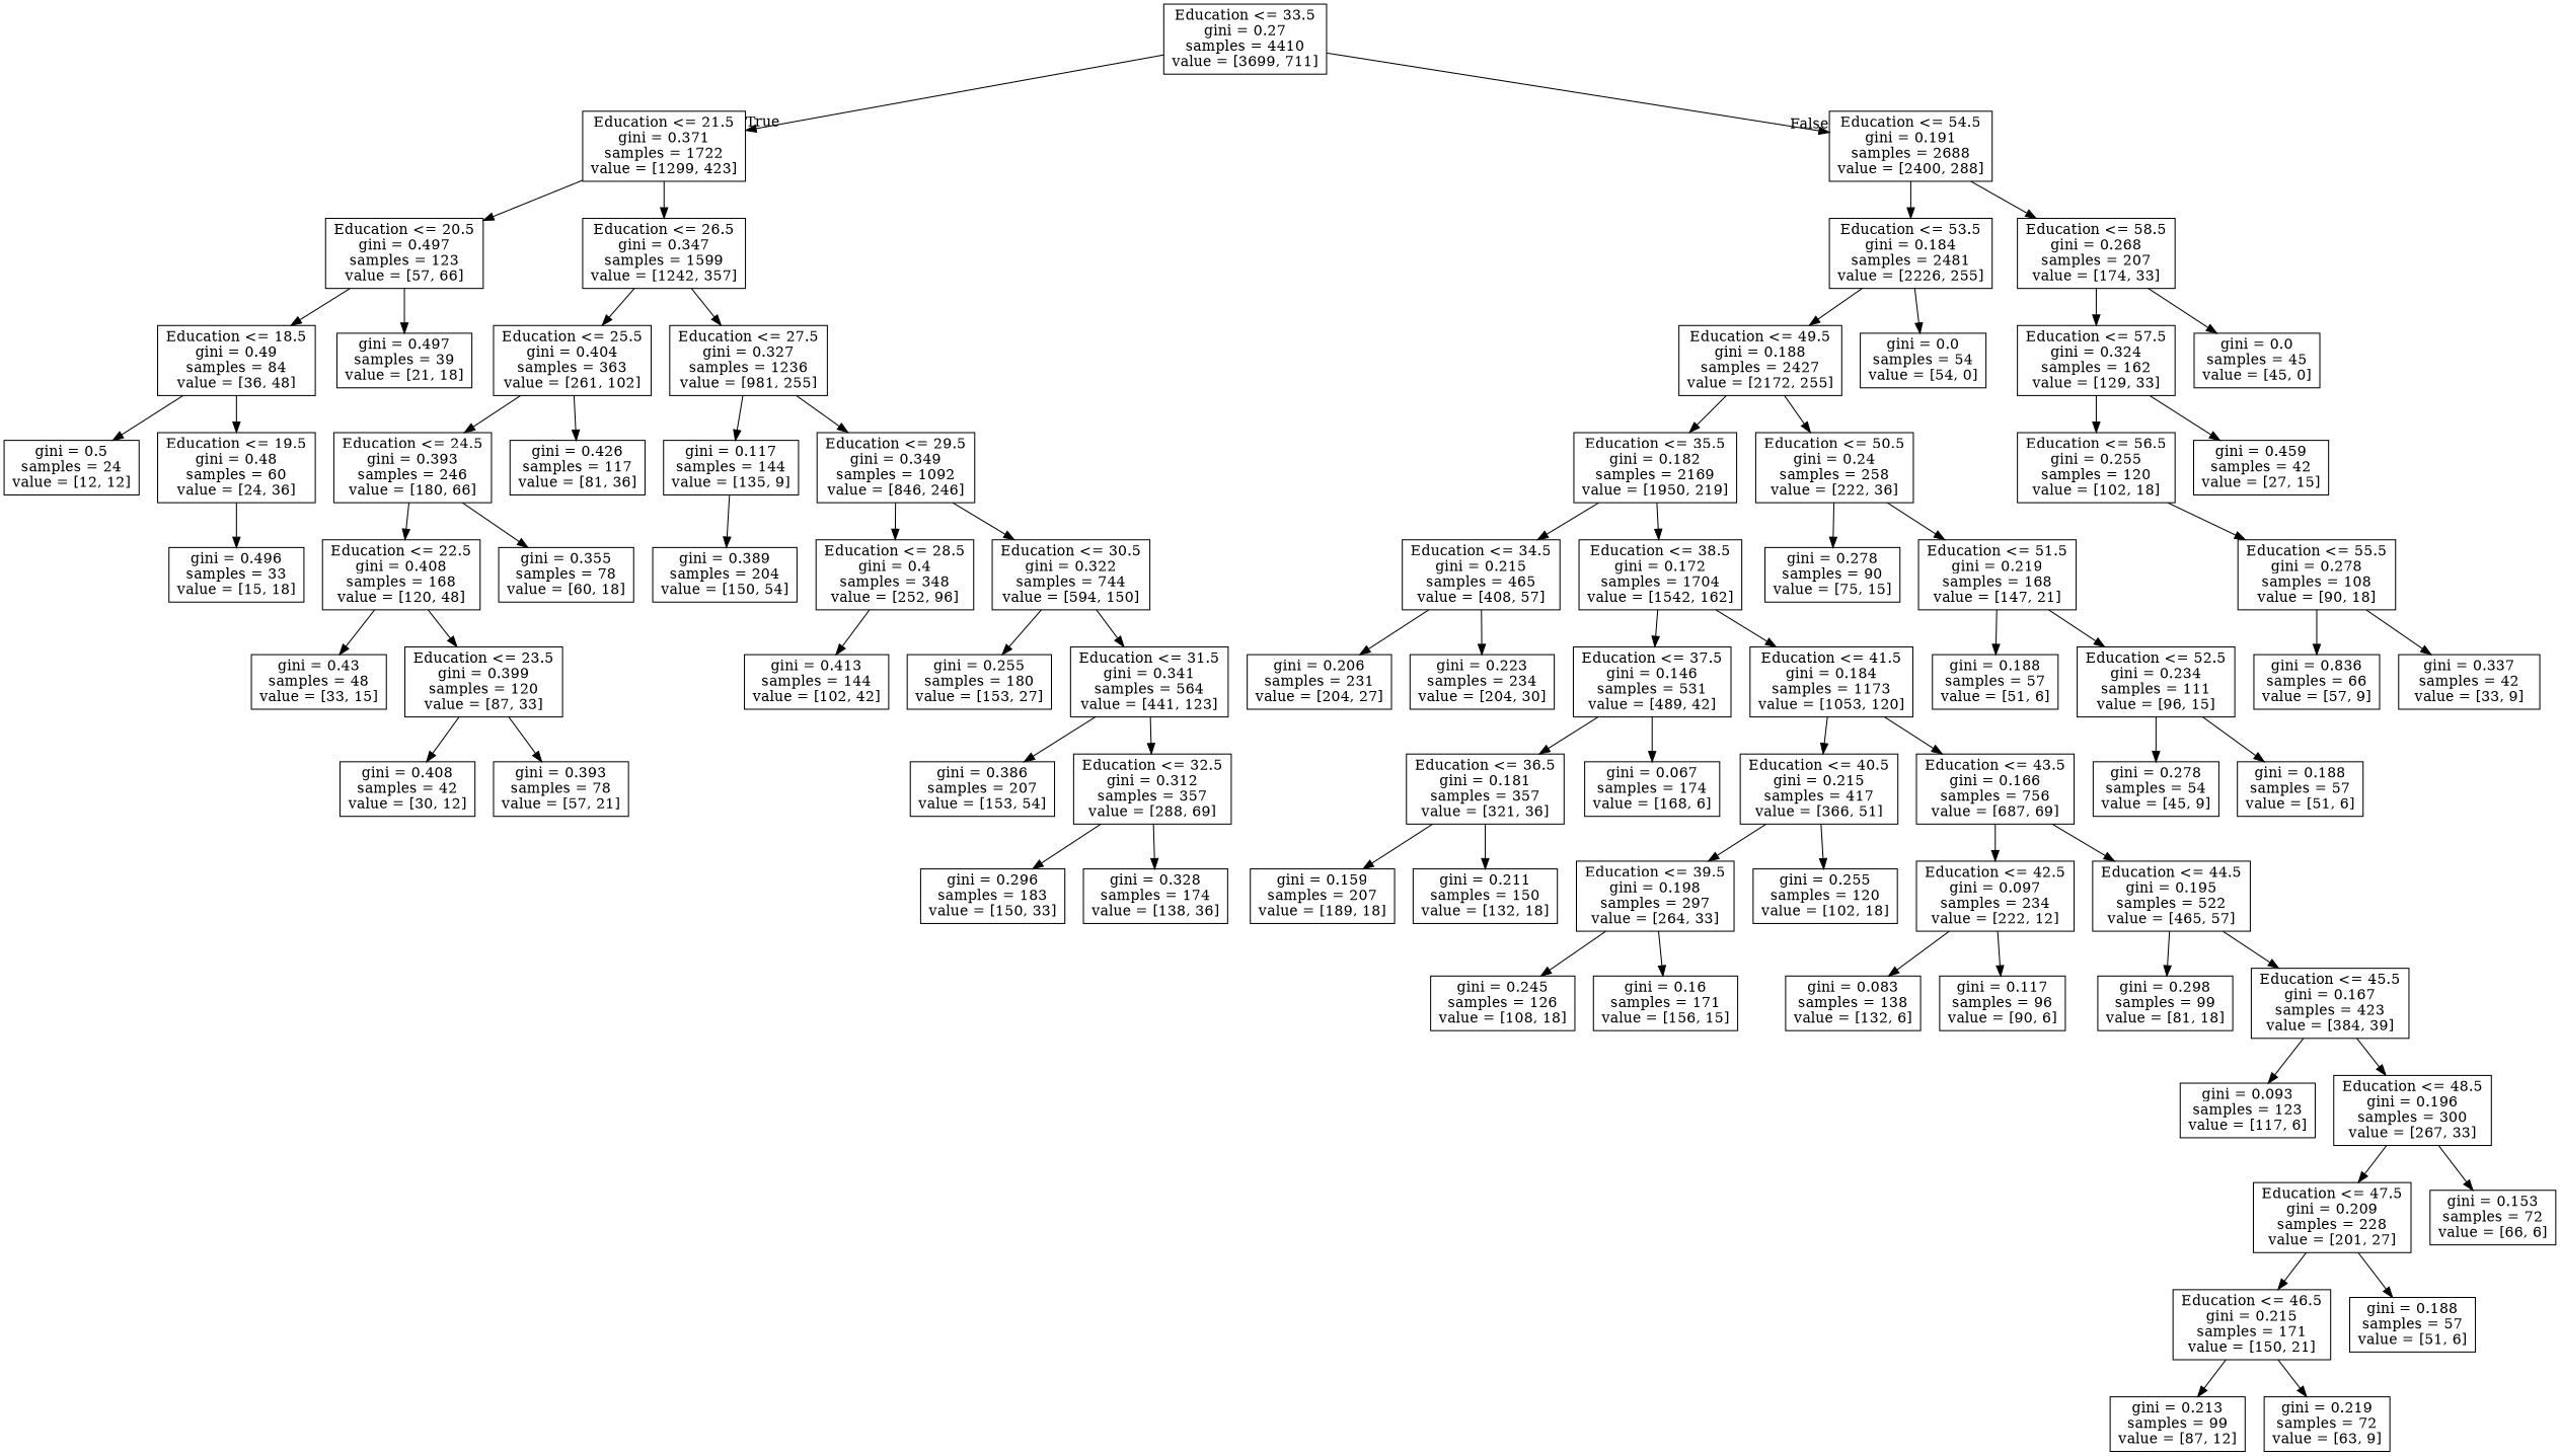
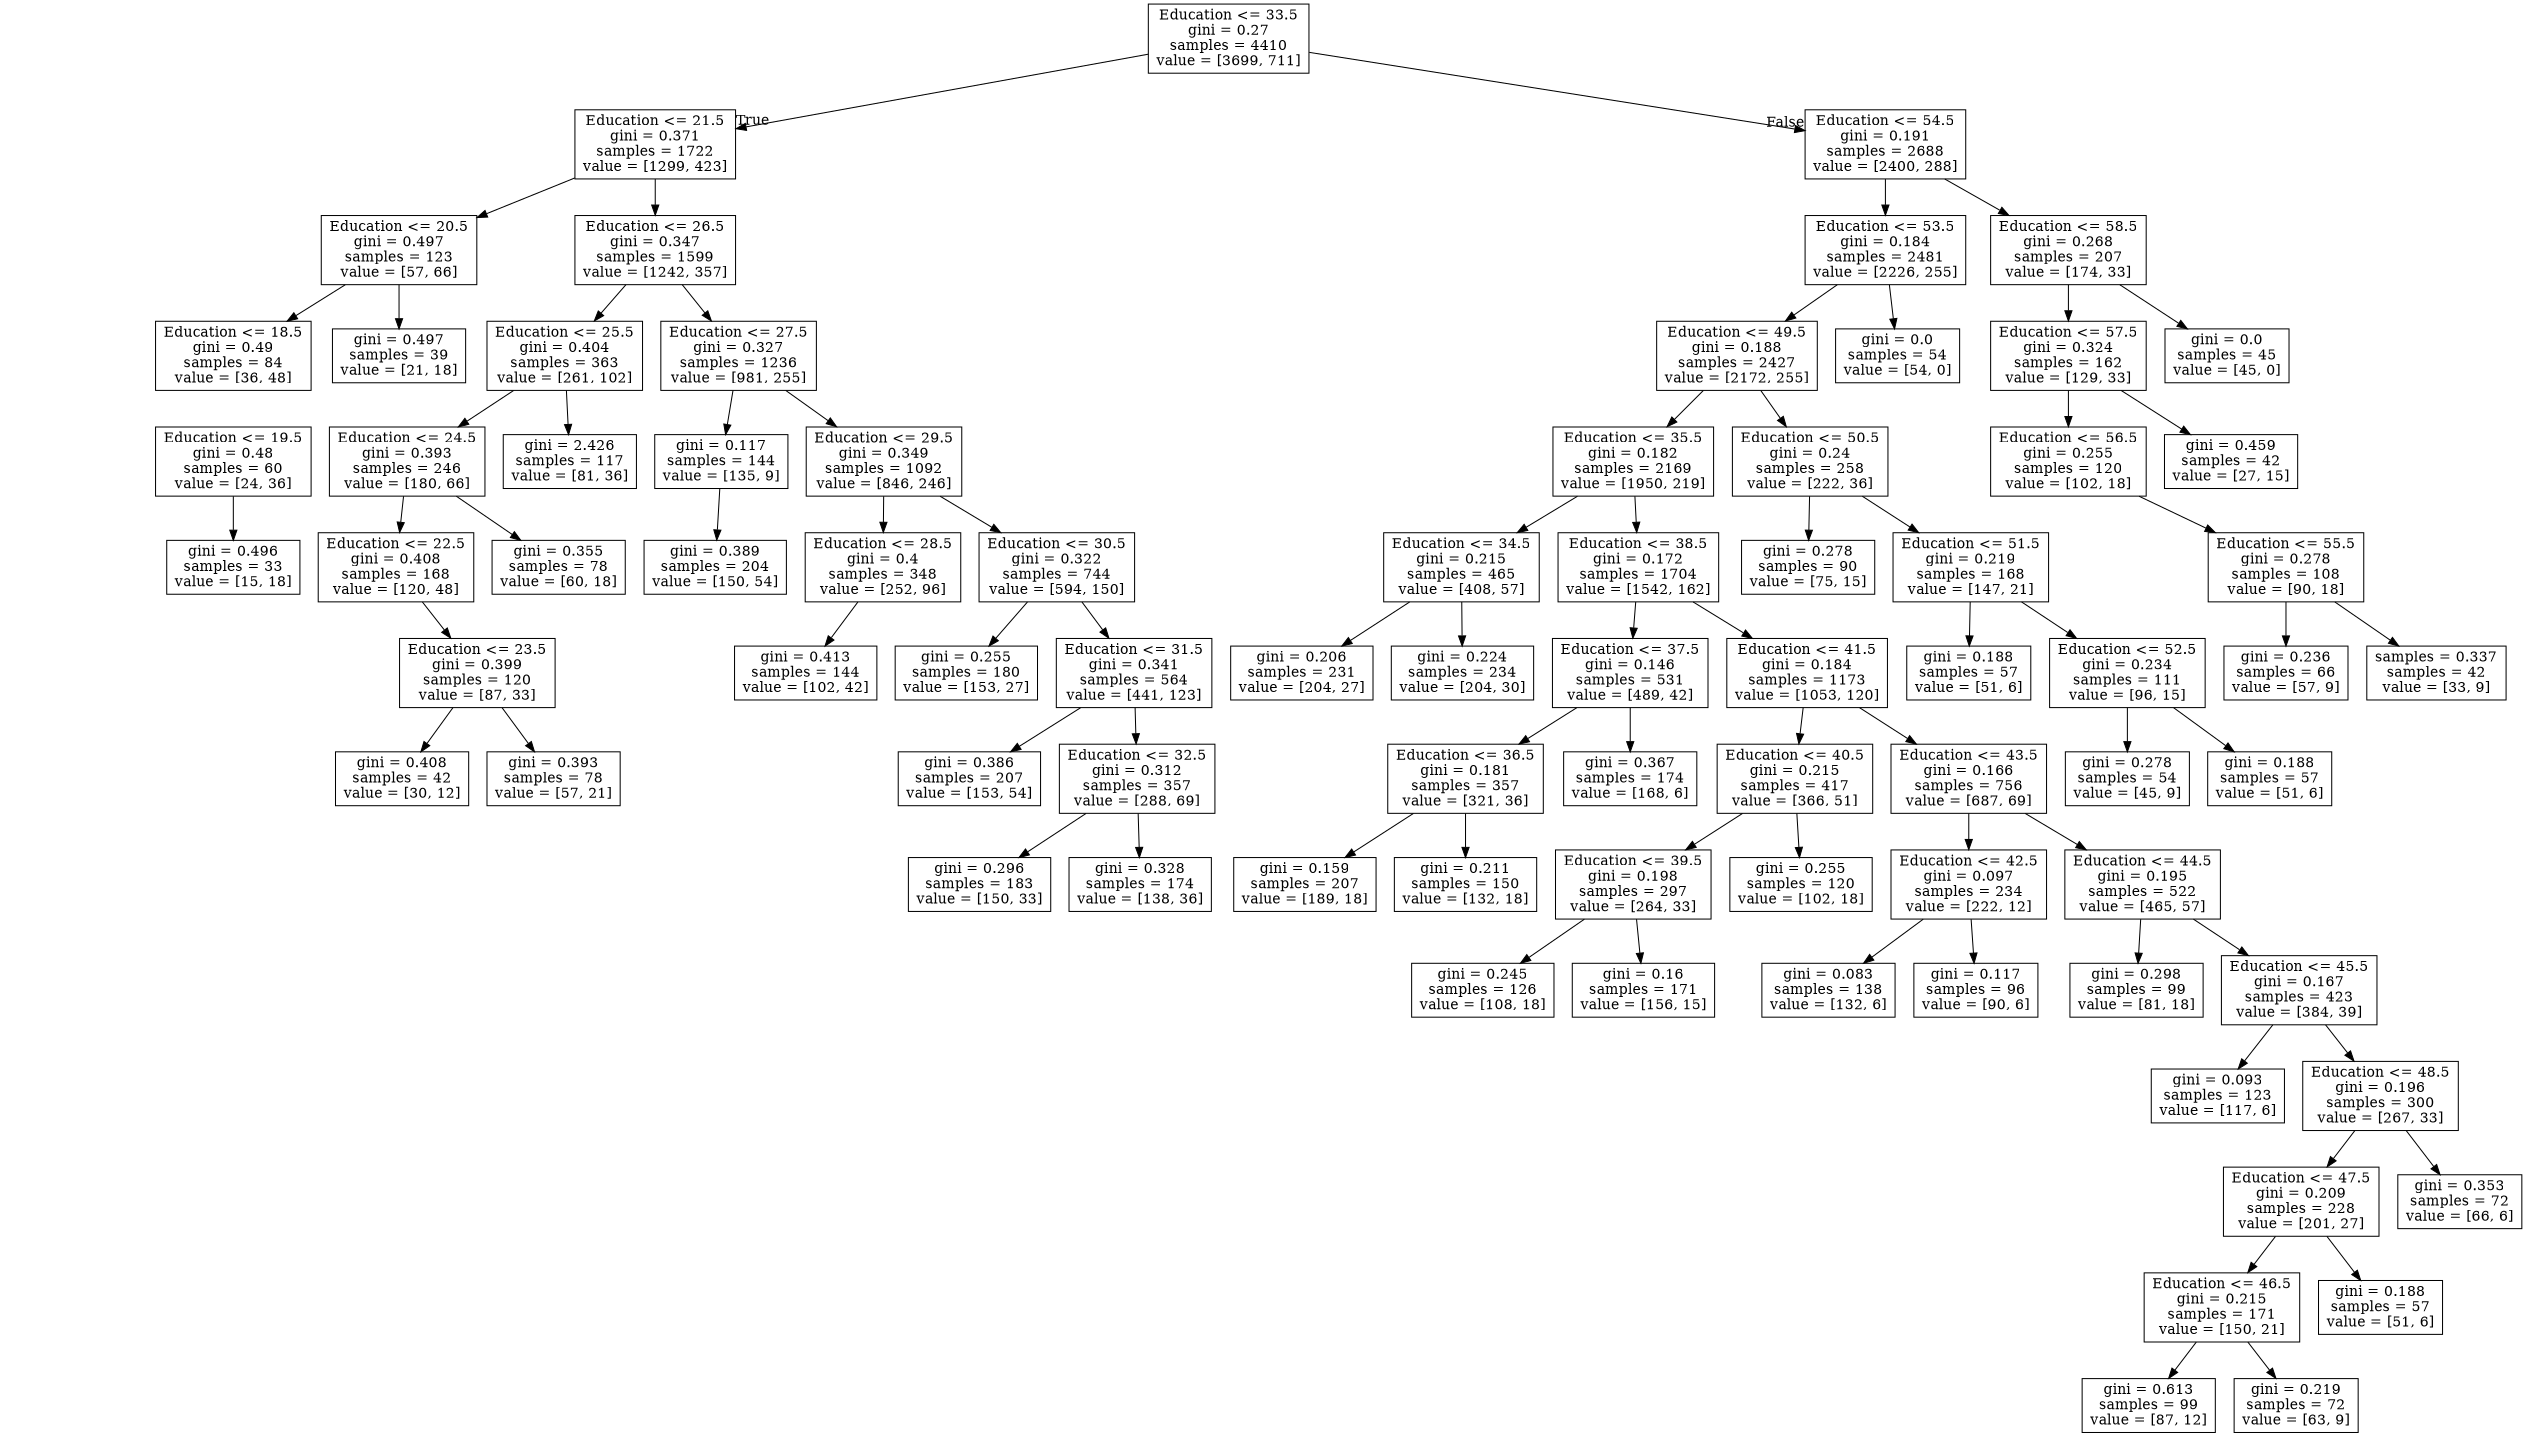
  digraph {
    node [shape=box]
    n1 [label="Education <= 33.5\ngini = 0.27\nsamples = 4410\nvalue = [3699, 711]"]
    n2 [label="Education <= 21.5\ngini = 0.371\nsamples = 1722\nvalue = [1299, 423]"]
    n3 [label="Education <= 54.5\ngini = 0.191\nsamples = 2688\nvalue = [2400, 288]"]
    n4 [label="Education <= 20.5\ngini = 0.497\nsamples = 123\nvalue = [57, 66]"]
    n5 [label="Education <= 26.5\ngini = 0.347\nsamples = 1599\nvalue = [1242, 357]"]
    n6 [label="Education <= 53.5\ngini = 0.184\nsamples = 2481\nvalue = [2226, 255]"]
    n7 [label="Education <= 58.5\ngini = 0.268\nsamples = 207\nvalue = [174, 33]"]
    n8 [label="Education <= 18.5\ngini = 0.49\nsamples = 84\nvalue = [36, 48]"]
    n9 [label="gini = 0.497\nsamples = 39\nvalue = [21, 18]"]
    n10 [label="Education <= 25.5\ngini = 0.404\nsamples = 363\nvalue = [261, 102]"]
    n11 [label="Education <= 27.5\ngini = 0.327\nsamples = 1236\nvalue = [981, 255]"]
-   n12 [label="gini = 0.5\nsamples = 24\nvalue = [12, 12]"]
    n13 [label="Education <= 19.5\ngini = 0.48\nsamples = 60\nvalue = [24, 36]"]
    n14 [label="gini = 0.496\nsamples = 33\nvalue = [15, 18]"]
    n15 [label="Education <= 24.5\ngini = 0.393\nsamples = 246\nvalue = [180, 66]"]
-   n16 [label="gini = 0.426\nsamples = 117\nvalue = [81, 36]"]
+   n16 [label="gini = 2.426\nsamples = 117\nvalue = [81, 36]"]
    n17 [label="gini = 0.117\nsamples = 144\nvalue = [135, 9]"]
    n18 [label="Education <= 29.5\ngini = 0.349\nsamples = 1092\nvalue = [846, 246]"]
    n19 [label="Education <= 22.5\ngini = 0.408\nsamples = 168\nvalue = [120, 48]"]
    n20 [label="gini = 0.355\nsamples = 78\nvalue = [60, 18]"]
-   n21 [label="gini = 0.43\nsamples = 48\nvalue = [33, 15]"]
    n22 [label="Education <= 23.5\ngini = 0.399\nsamples = 120\nvalue = [87, 33]"]
    n23 [label="gini = 0.408\nsamples = 42\nvalue = [30, 12]"]
    n24 [label="gini = 0.393\nsamples = 78\nvalue = [57, 21]"]
    n25 [label="gini = 0.389\nsamples = 204\nvalue = [150, 54]"]
    n26 [label="Education <= 28.5\ngini = 0.4\nsamples = 348\nvalue = [252, 96]"]
    n27 [label="Education <= 30.5\ngini = 0.322\nsamples = 744\nvalue = [594, 150]"]
    n28 [label="gini = 0.413\nsamples = 144\nvalue = [102, 42]"]
    n29 [label="gini = 0.255\nsamples = 180\nvalue = [153, 27]"]
    n30 [label="Education <= 31.5\ngini = 0.341\nsamples = 564\nvalue = [441, 123]"]
    n31 [label="gini = 0.386\nsamples = 207\nvalue = [153, 54]"]
    n32 [label="Education <= 32.5\ngini = 0.312\nsamples = 357\nvalue = [288, 69]"]
    n33 [label="gini = 0.296\nsamples = 183\nvalue = [150, 33]"]
    n34 [label="gini = 0.328\nsamples = 174\nvalue = [138, 36]"]
    n35 [label="Education <= 49.5\ngini = 0.188\nsamples = 2427\nvalue = [2172, 255]"]
    n36 [label="gini = 0.0\nsamples = 54\nvalue = [54, 0]"]
    n37 [label="Education <= 57.5\ngini = 0.324\nsamples = 162\nvalue = [129, 33]"]
    n38 [label="gini = 0.0\nsamples = 45\nvalue = [45, 0]"]
    n39 [label="Education <= 35.5\ngini = 0.182\nsamples = 2169\nvalue = [1950, 219]"]
    n40 [label="Education <= 50.5\ngini = 0.24\nsamples = 258\nvalue = [222, 36]"]
    n41 [label="Education <= 34.5\ngini = 0.215\nsamples = 465\nvalue = [408, 57]"]
    n42 [label="Education <= 38.5\ngini = 0.172\nsamples = 1704\nvalue = [1542, 162]"]
    n43 [label="gini = 0.278\nsamples = 90\nvalue = [75, 15]"]
    n44 [label="Education <= 51.5\ngini = 0.219\nsamples = 168\nvalue = [147, 21]"]
    n45 [label="gini = 0.206\nsamples = 231\nvalue = [204, 27]"]
-   n46 [label="gini = 0.223\nsamples = 234\nvalue = [204, 30]"]
+   n46 [label="gini = 0.224\nsamples = 234\nvalue = [204, 30]"]
    n47 [label="Education <= 37.5\ngini = 0.146\nsamples = 531\nvalue = [489, 42]"]
    n48 [label="Education <= 41.5\ngini = 0.184\nsamples = 1173\nvalue = [1053, 120]"]
    n49 [label="Education <= 36.5\ngini = 0.181\nsamples = 357\nvalue = [321, 36]"]
-   n50 [label="gini = 0.067\nsamples = 174\nvalue = [168, 6]"]
+   n50 [label="gini = 0.367\nsamples = 174\nvalue = [168, 6]"]
    n51 [label="Education <= 40.5\ngini = 0.215\nsamples = 417\nvalue = [366, 51]"]
    n52 [label="Education <= 43.5\ngini = 0.166\nsamples = 756\nvalue = [687, 69]"]
    n53 [label="gini = 0.159\nsamples = 207\nvalue = [189, 18]"]
    n54 [label="gini = 0.211\nsamples = 150\nvalue = [132, 18]"]
    n55 [label="Education <= 39.5\ngini = 0.198\nsamples = 297\nvalue = [264, 33]"]
    n56 [label="gini = 0.255\nsamples = 120\nvalue = [102, 18]"]
    n57 [label="Education <= 42.5\ngini = 0.097\nsamples = 234\nvalue = [222, 12]"]
    n58 [label="Education <= 44.5\ngini = 0.195\nsamples = 522\nvalue = [465, 57]"]
    n59 [label="gini = 0.245\nsamples = 126\nvalue = [108, 18]"]
    n60 [label="gini = 0.16\nsamples = 171\nvalue = [156, 15]"]
    n61 [label="gini = 0.083\nsamples = 138\nvalue = [132, 6]"]
    n62 [label="gini = 0.117\nsamples = 96\nvalue = [90, 6]"]
    n63 [label="gini = 0.298\nsamples = 99\nvalue = [81, 18]"]
    n64 [label="Education <= 45.5\ngini = 0.167\nsamples = 423\nvalue = [384, 39]"]
    n65 [label="gini = 0.093\nsamples = 123\nvalue = [117, 6]"]
    n66 [label="Education <= 48.5\ngini = 0.196\nsamples = 300\nvalue = [267, 33]"]
    n67 [label="Education <= 47.5\ngini = 0.209\nsamples = 228\nvalue = [201, 27]"]
-   n68 [label="gini = 0.153\nsamples = 72\nvalue = [66, 6]"]
+   n68 [label="gini = 0.353\nsamples = 72\nvalue = [66, 6]"]
    n69 [label="Education <= 46.5\ngini = 0.215\nsamples = 171\nvalue = [150, 21]"]
    n70 [label="gini = 0.188\nsamples = 57\nvalue = [51, 6]"]
-   n71 [label="gini = 0.213\nsamples = 99\nvalue = [87, 12]"]
+   n71 [label="gini = 0.613\nsamples = 99\nvalue = [87, 12]"]
    n72 [label="gini = 0.219\nsamples = 72\nvalue = [63, 9]"]
    n73 [label="gini = 0.188\nsamples = 57\nvalue = [51, 6]"]
    n74 [label="Education <= 52.5\ngini = 0.234\nsamples = 111\nvalue = [96, 15]"]
    n75 [label="gini = 0.278\nsamples = 54\nvalue = [45, 9]"]
    n76 [label="gini = 0.188\nsamples = 57\nvalue = [51, 6]"]
    n77 [label="Education <= 56.5\ngini = 0.255\nsamples = 120\nvalue = [102, 18]"]
    n78 [label="gini = 0.459\nsamples = 42\nvalue = [27, 15]"]
    n79 [label="Education <= 55.5\ngini = 0.278\nsamples = 108\nvalue = [90, 18]"]
-   n80 [label="gini = 0.836\nsamples = 66\nvalue = [57, 9]"]
-   n81 [label="gini = 0.337\nsamples = 42\nvalue = [33, 9]"]
+   n80 [label="gini = 0.236\nsamples = 66\nvalue = [57, 9]"]
+   n81 [label="samples = 0.337\nsamples = 42\nvalue = [33, 9]"]
    n1 -> n2 [headlabel=True labelangle=45 labeldistance=2.5]
    n1 -> n3 [headlabel=False labelangle=-45 labeldistance=2.5]
    n2 -> n4
    n2 -> n5
    n3 -> n6
    n3 -> n7
    n4 -> n8
    n4 -> n9
    n5 -> n10
    n5 -> n11
    n6 -> n35
    n6 -> n36
    n7 -> n37
    n7 -> n38
-   n8 -> n12
-   n8 -> n13
    n10 -> n15
    n10 -> n16
    n11 -> n17
    n11 -> n18
    n13 -> n14
    n15 -> n19
    n15 -> n20
    n17 -> n25
    n18 -> n26
    n18 -> n27
-   n19 -> n21
    n19 -> n22
    n22 -> n23
    n22 -> n24
    n26 -> n28
    n27 -> n29
    n27 -> n30
    n30 -> n31
    n30 -> n32
    n32 -> n33
    n32 -> n34
    n35 -> n39
    n35 -> n40
    n37 -> n77
    n37 -> n78
    n39 -> n41
    n39 -> n42
    n40 -> n43
    n40 -> n44
    n41 -> n45
    n41 -> n46
    n42 -> n47
    n42 -> n48
    n44 -> n73
    n44 -> n74
    n47 -> n49
    n47 -> n50
    n48 -> n51
    n48 -> n52
    n49 -> n53
    n49 -> n54
    n51 -> n55
    n51 -> n56
    n52 -> n57
    n52 -> n58
    n55 -> n59
    n55 -> n60
    n57 -> n61
    n57 -> n62
    n58 -> n63
    n58 -> n64
    n64 -> n65
    n64 -> n66
    n66 -> n67
    n66 -> n68
    n67 -> n69
    n67 -> n70
    n69 -> n71
    n69 -> n72
    n74 -> n75
    n74 -> n76
    n77 -> n79
    n79 -> n80
    n79 -> n81
  }
